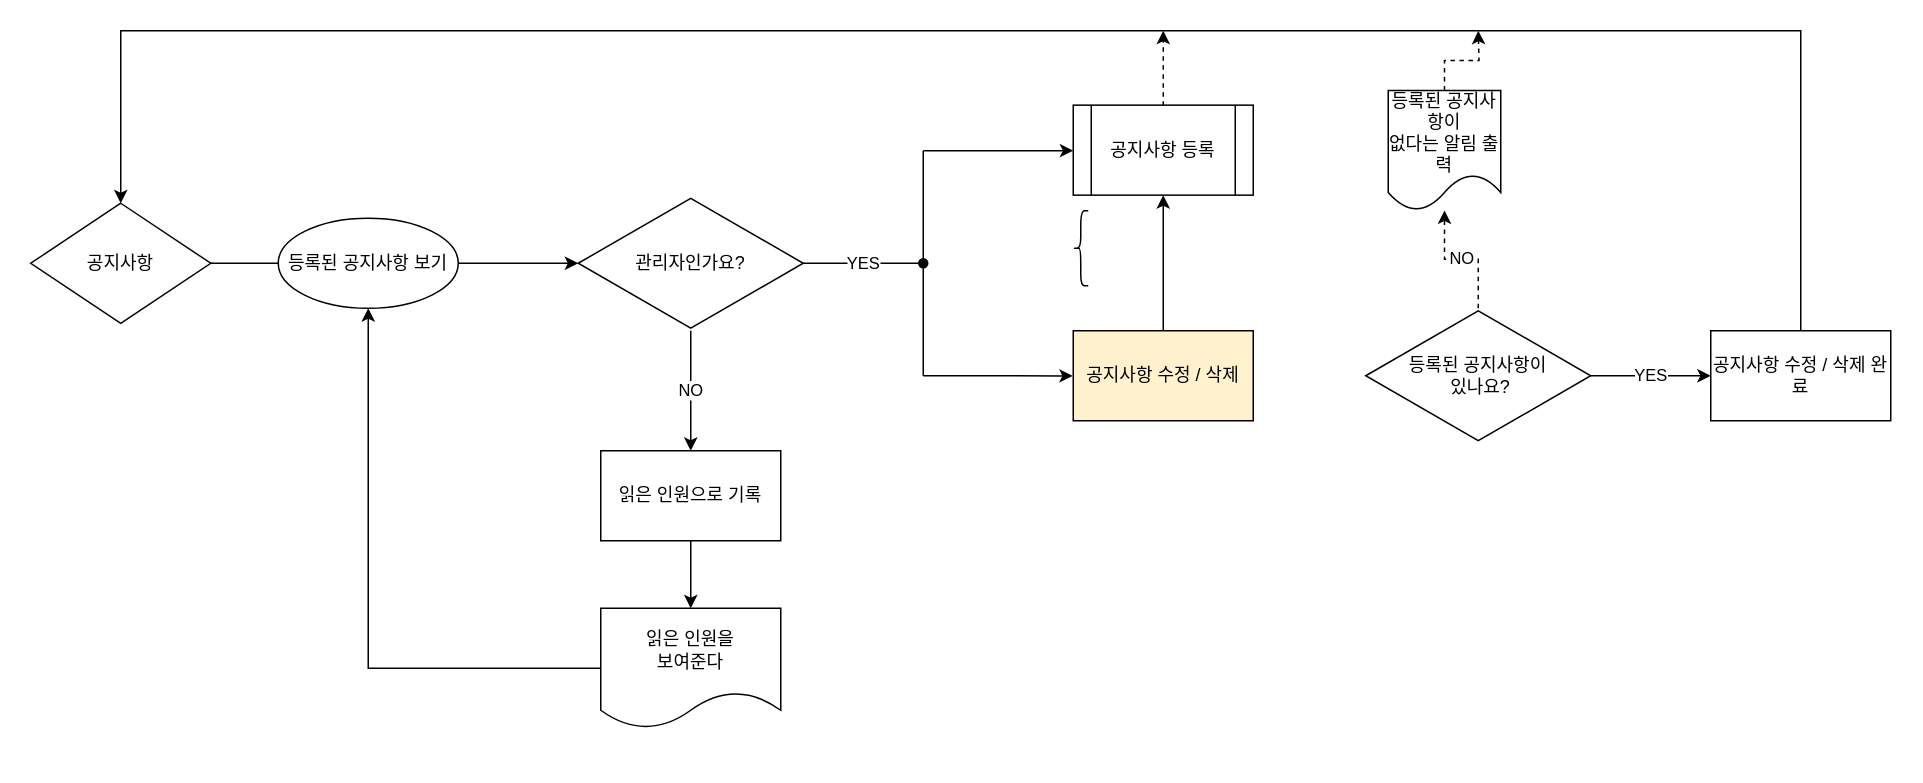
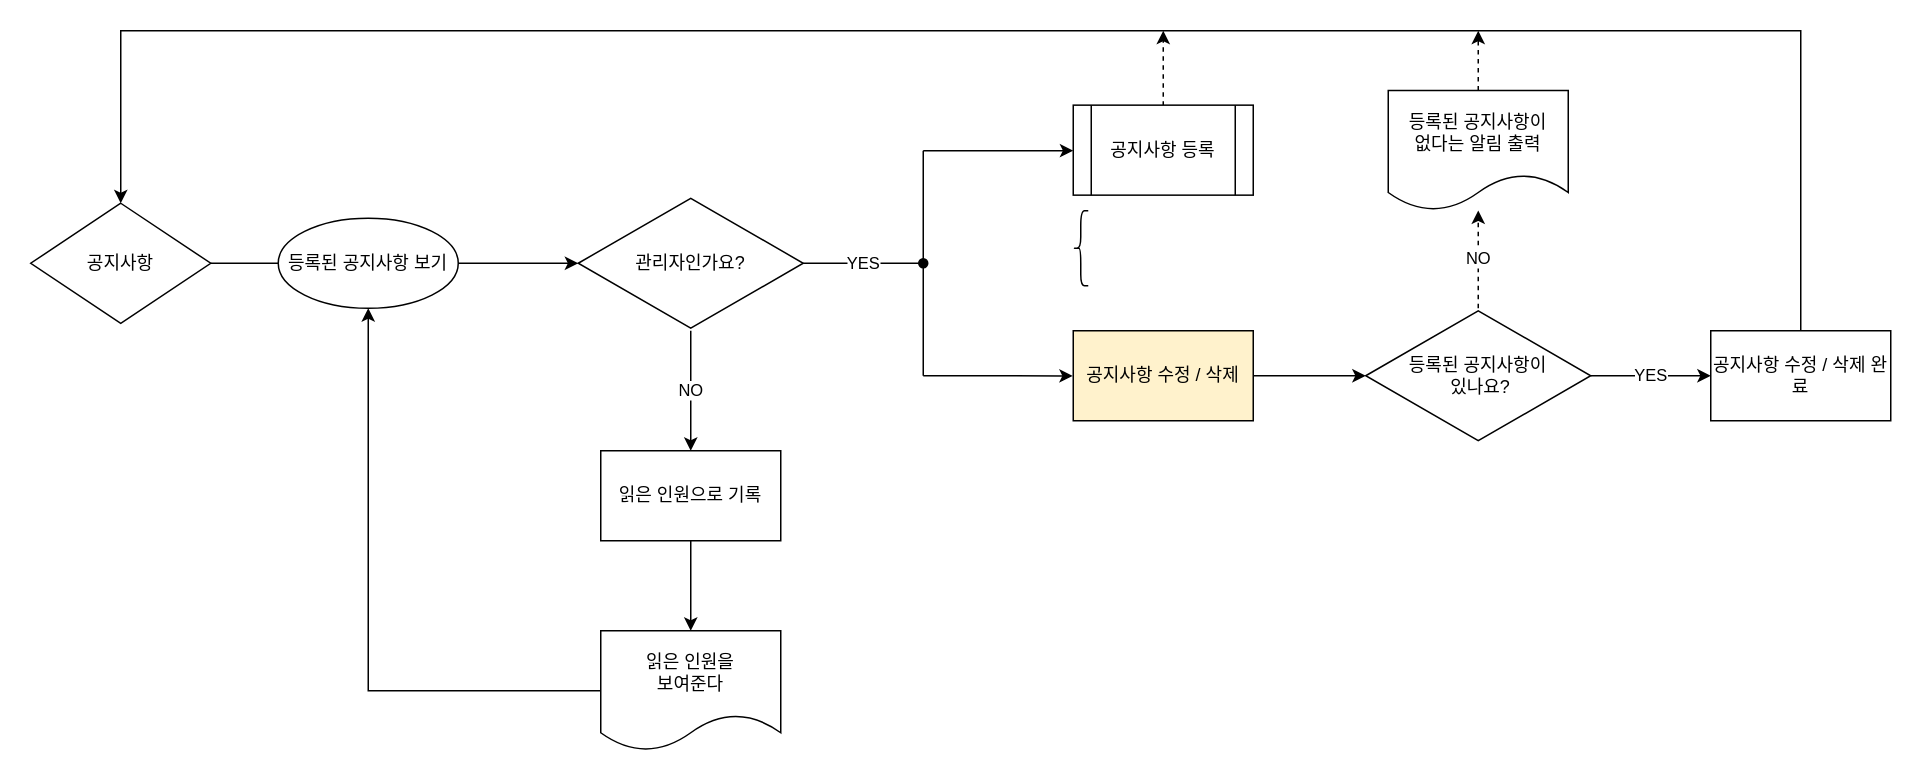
  <mxCell id="0" />
  <mxCell id="1" parent="0" />
  <mxCell id="2" value="YES" style="edgeStyle=orthogonalEdgeStyle;rounded=0;orthogonalLoop=1;jettySize=auto;html=1;endArrow=oval;endFill=1;" edge="1" parent="1" source="4"><mxGeometry relative="1" as="geometry"><mxPoint x="615" y="175" as="targetPoint" /></mxGeometry></mxCell>
  <mxCell id="3" value="NO" style="edgeStyle=orthogonalEdgeStyle;rounded=0;orthogonalLoop=1;jettySize=auto;html=1;endArrow=classic;endFill=1;" edge="1" parent="1" source="4"><mxGeometry relative="1" as="geometry"><mxPoint x="460" y="300" as="targetPoint" /></mxGeometry></mxCell>
  <mxCell id="4" value="관리자인가요?&lt;br&gt;" style="html=1;whiteSpace=wrap;aspect=fixed;shape=isoRectangle;" vertex="1" parent="1"><mxGeometry x="385" y="130" width="150" height="90" as="geometry" /></mxCell>
  <mxCell id="5" value="" style="edgeStyle=orthogonalEdgeStyle;rounded=0;orthogonalLoop=1;jettySize=auto;html=1;endArrow=classic;endFill=1;" edge="1" parent="1" source="6" target="4"><mxGeometry relative="1" as="geometry" /></mxCell>
  <mxCell id="6" value="등록된 공지사항 보기" style="ellipse;whiteSpace=wrap;html=1;" vertex="1" parent="1"><mxGeometry x="185" y="145" width="120" height="60" as="geometry" /></mxCell>
- <mxCell id="7" value="" style="edgeStyle=orthogonalEdgeStyle;rounded=0;orthogonalLoop=1;jettySize=auto;html=1;endArrow=classic;endFill=1;" edge="1" parent="1" source="8" target="26"><mxGeometry relative="1" as="geometry"><mxPoint x="915" y="250" as="targetPoint" /></mxGeometry></mxCell>
+ <mxCell id="7" value="" style="edgeStyle=orthogonalEdgeStyle;rounded=0;orthogonalLoop=1;jettySize=auto;html=1;endArrow=classic;endFill=1;" edge="1" parent="1" source="8" target="20"><mxGeometry relative="1" as="geometry"><mxPoint x="915" y="250" as="targetPoint" /></mxGeometry></mxCell>
  <mxCell id="8" value="공지사항 수정 / 삭제" style="rounded=0;whiteSpace=wrap;html=1;fillColor=#fff2cc;" vertex="1" parent="1"><mxGeometry x="715" y="220" width="120" height="60" as="geometry" /></mxCell>
  <mxCell id="9" value="" style="edgeStyle=orthogonalEdgeStyle;rounded=0;orthogonalLoop=1;jettySize=auto;html=1;endArrow=classic;endFill=1;dashed=1;" edge="1" parent="1"><mxGeometry relative="1" as="geometry"><mxPoint x="775" y="70" as="sourcePoint" /><mxPoint x="775" y="20" as="targetPoint" /></mxGeometry></mxCell>
  <mxCell id="10" value="" style="edgeStyle=orthogonalEdgeStyle;rounded=0;orthogonalLoop=1;jettySize=auto;html=1;endArrow=classic;endFill=1;entryX=0.5;entryY=0;entryDx=0;entryDy=0;" edge="1" parent="1" source="11" target="25"><mxGeometry relative="1" as="geometry"><mxPoint x="460" y="440" as="targetPoint" /></mxGeometry></mxCell>
  <mxCell id="11" value="읽은 인원으로 기록" style="rounded=0;whiteSpace=wrap;html=1;" vertex="1" parent="1"><mxGeometry x="400" y="300" width="120" height="60" as="geometry" /></mxCell>
  <mxCell id="12" value="" style="edgeStyle=orthogonalEdgeStyle;rounded=0;orthogonalLoop=1;jettySize=auto;html=1;endArrow=classic;endFill=1;entryX=0.5;entryY=1;entryDx=0;entryDy=0;" edge="1" parent="1" source="25" target="6"><mxGeometry relative="1" as="geometry"><mxPoint x="400" y="470" as="sourcePoint" /><mxPoint x="320" y="470" as="targetPoint" /></mxGeometry></mxCell>
  <mxCell id="13" value="" style="endArrow=classic;html=1;entryX=0;entryY=0.5;entryDx=0;entryDy=0;" edge="1" parent="1"><mxGeometry width="50" height="50" relative="1" as="geometry"><mxPoint x="615" y="100" as="sourcePoint" /><mxPoint x="715.069" y="99.931" as="targetPoint" /></mxGeometry></mxCell>
  <mxCell id="14" value="" style="endArrow=none;html=1;" edge="1" parent="1"><mxGeometry width="50" height="50" relative="1" as="geometry"><mxPoint x="615" y="250" as="sourcePoint" /><mxPoint x="615" y="100" as="targetPoint" /></mxGeometry></mxCell>
  <mxCell id="15" value="" style="edgeStyle=orthogonalEdgeStyle;rounded=0;orthogonalLoop=1;jettySize=auto;html=1;endArrow=none;endFill=1;" edge="1" parent="1" source="16" target="6"><mxGeometry relative="1" as="geometry" /></mxCell>
  <mxCell id="16" value="공지사항" style="rhombus;whiteSpace=wrap;html=1;" vertex="1" parent="1"><mxGeometry x="20" y="135" width="120" height="80" as="geometry" /></mxCell>
  <mxCell id="17" value="" style="endArrow=classic;html=1;entryX=0;entryY=0.5;entryDx=0;entryDy=0;" edge="1" parent="1"><mxGeometry width="50" height="50" relative="1" as="geometry"><mxPoint x="615" y="250" as="sourcePoint" /><mxPoint x="714.724" y="250.103" as="targetPoint" /></mxGeometry></mxCell>
  <mxCell id="18" value="NO" style="edgeStyle=orthogonalEdgeStyle;rounded=0;orthogonalLoop=1;jettySize=auto;html=1;endArrow=classic;endFill=1;dashed=1;" edge="1" parent="1" source="20" target="24"><mxGeometry relative="1" as="geometry"><mxPoint x="985" y="125" as="targetPoint" /></mxGeometry></mxCell>
  <mxCell id="19" value="YES" style="edgeStyle=orthogonalEdgeStyle;rounded=0;orthogonalLoop=1;jettySize=auto;html=1;endArrow=classic;endFill=1;" edge="1" parent="1" source="20"><mxGeometry relative="1" as="geometry"><mxPoint x="1140" y="250" as="targetPoint" /></mxGeometry></mxCell>
  <mxCell id="20" value="등록된 공지사항이&lt;br&gt;&amp;nbsp;있나요?" style="html=1;whiteSpace=wrap;aspect=fixed;shape=isoRectangle;" vertex="1" parent="1"><mxGeometry x="910" y="205" width="150" height="90" as="geometry" /></mxCell>
  <mxCell id="21" value="" style="edgeStyle=orthogonalEdgeStyle;rounded=0;orthogonalLoop=1;jettySize=auto;html=1;endArrow=classic;endFill=1;entryX=0.5;entryY=0;entryDx=0;entryDy=0;" edge="1" parent="1" source="22" target="16"><mxGeometry relative="1" as="geometry"><mxPoint x="780" y="30" as="targetPoint" /><Array as="points"><mxPoint x="1200" y="20" /><mxPoint x="80" y="20" /></Array></mxGeometry></mxCell>
  <mxCell id="22" value="공지사항 수정 / 삭제 완료" style="rounded=0;whiteSpace=wrap;html=1;" vertex="1" parent="1"><mxGeometry x="1140" y="220" width="120" height="60" as="geometry" /></mxCell>
  <mxCell id="23" value="" style="edgeStyle=orthogonalEdgeStyle;rounded=0;orthogonalLoop=1;jettySize=auto;html=1;endArrow=classic;endFill=1;dashed=1;" edge="1" parent="1" source="24"><mxGeometry relative="1" as="geometry"><mxPoint x="985" y="20" as="targetPoint" /></mxGeometry></mxCell>
- <mxCell id="24" value="등록된 공지사항이 &lt;br&gt;없다는 알림 출력" style="shape=document;whiteSpace=wrap;html=1;boundedLbl=1;" vertex="1" parent="1"><mxGeometry x="925" y="59.833" width="75" height="80" as="geometry" /></mxCell>
- <mxCell id="25" value="읽은 인원을 &lt;br&gt;보여준다" style="shape=document;whiteSpace=wrap;html=1;boundedLbl=1;" vertex="1" parent="1"><mxGeometry x="400" y="405" width="120" height="80" as="geometry" /></mxCell>
+ <mxCell id="24" value="등록된 공지사항이 &lt;br&gt;없다는 알림 출력" style="shape=document;whiteSpace=wrap;html=1;boundedLbl=1;" vertex="1" parent="1"><mxGeometry x="925" y="59.833" width="120" height="80" as="geometry" /></mxCell>
+ <mxCell id="25" value="읽은 인원을 &lt;br&gt;보여준다" style="shape=document;whiteSpace=wrap;html=1;boundedLbl=1;" vertex="1" parent="1"><mxGeometry x="400" y="420" width="120" height="80" as="geometry" /></mxCell>
  <mxCell id="26" value="공지사항 등록" style="shape=process;whiteSpace=wrap;html=1;backgroundOutline=1;" vertex="1" parent="1"><mxGeometry x="715" y="69.603" width="120" height="60" as="geometry" /></mxCell>
  <mxCell id="27" value="" style="shape=curlyBracket;whiteSpace=wrap;html=1;rounded=1;" vertex="1" parent="1"><mxGeometry x="715" y="140" width="10" height="50" as="geometry" /></mxCell>
